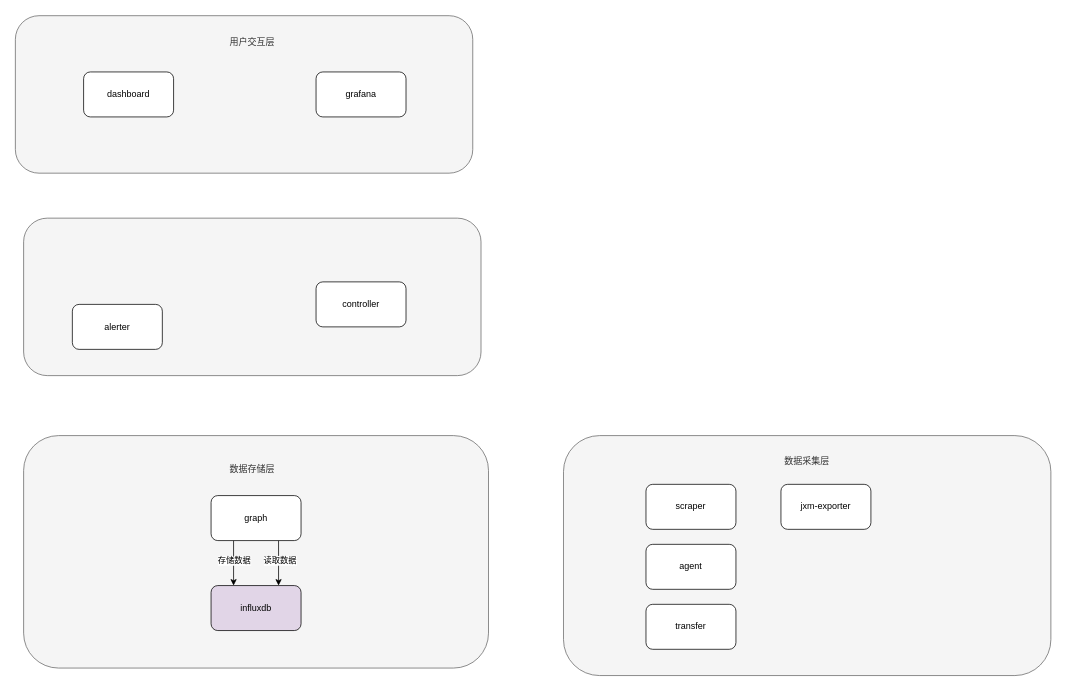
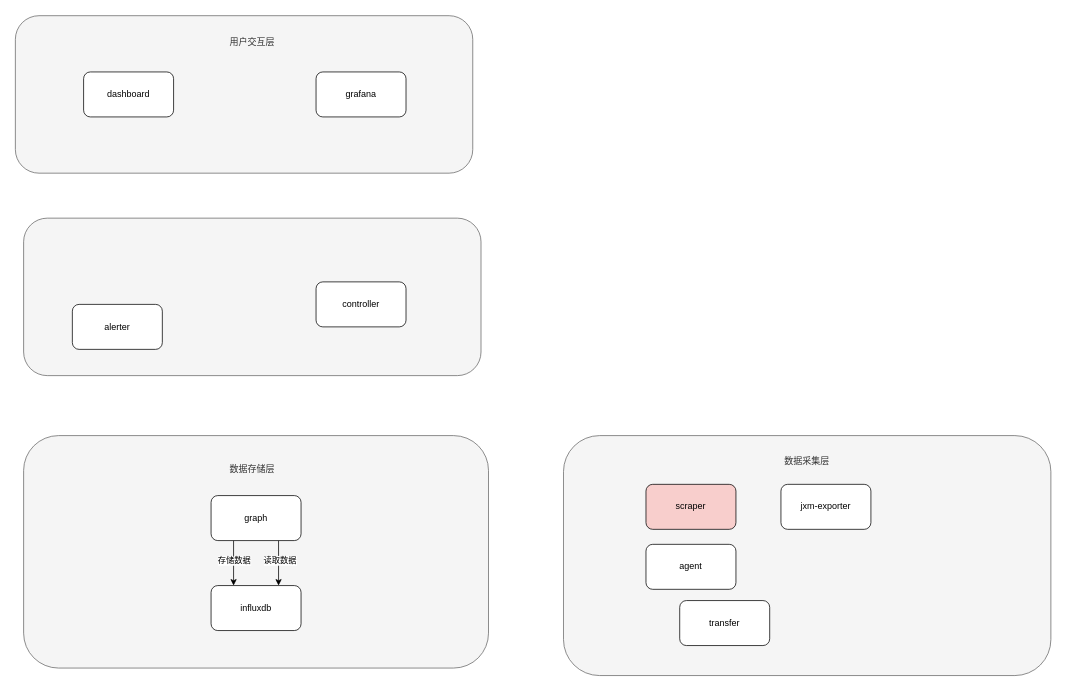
  <mxCell id="0" />
  <mxCell id="1" parent="0" />
  <mxCell id="2" value="" style="rounded=1;whiteSpace=wrap;html=1;fillColor=#f5f5f5;fontColor=#333333;strokeColor=#666666;" vertex="1" parent="1"><mxGeometry x="751" y="580" width="650" height="320" as="geometry" /></mxCell>
  <mxCell id="3" value="" style="rounded=1;whiteSpace=wrap;html=1;fillColor=#f5f5f5;fontColor=#333333;strokeColor=#666666;" vertex="1" parent="1"><mxGeometry x="31" y="580" width="620" height="310" as="geometry" /></mxCell>
  <mxCell id="4" value="" style="rounded=1;whiteSpace=wrap;html=1;fillColor=#f5f5f5;fontColor=#333333;strokeColor=#666666;" parent="1" vertex="1"><mxGeometry x="31" y="290" width="610" height="210" as="geometry" /></mxCell>
  <mxCell id="5" value="" style="edgeStyle=orthogonalEdgeStyle;rounded=0;orthogonalLoop=1;jettySize=auto;html=1;" edge="1" parent="1" source="9" target="21"><mxGeometry relative="1" as="geometry"><Array as="points"><mxPoint x="311" y="770" /><mxPoint x="311" y="770" /></Array></mxGeometry></mxCell>
  <mxCell id="6" value="存储数据" style="edgeLabel;html=1;align=center;verticalAlign=middle;resizable=0;points=[];" vertex="1" connectable="0" parent="5"><mxGeometry x="-0.133" relative="1" as="geometry"><mxPoint as="offset" /></mxGeometry></mxCell>
  <mxCell id="7" style="edgeStyle=orthogonalEdgeStyle;rounded=0;orthogonalLoop=1;jettySize=auto;html=1;exitX=0.75;exitY=1;exitDx=0;exitDy=0;entryX=0.75;entryY=0;entryDx=0;entryDy=0;" edge="1" parent="1" source="9" target="21"><mxGeometry relative="1" as="geometry" /></mxCell>
  <mxCell id="8" value="读取数据" style="edgeLabel;html=1;align=center;verticalAlign=middle;resizable=0;points=[];" vertex="1" connectable="0" parent="7"><mxGeometry x="-0.133" y="1" relative="1" as="geometry"><mxPoint as="offset" /></mxGeometry></mxCell>
  <mxCell id="9" value="graph" style="rounded=1;whiteSpace=wrap;html=1;" parent="1" vertex="1"><mxGeometry x="281" y="660" width="120" height="60" as="geometry" /></mxCell>
- <mxCell id="10" value="scraper" style="rounded=1;whiteSpace=wrap;html=1;" parent="1" vertex="1"><mxGeometry x="861" y="645" width="120" height="60" as="geometry" /></mxCell>
+ <mxCell id="10" value="scraper" style="rounded=1;whiteSpace=wrap;html=1;fillColor=#f8cecc;" parent="1" vertex="1"><mxGeometry x="861" y="645" width="120" height="60" as="geometry" /></mxCell>
  <mxCell id="11" value="agent" style="rounded=1;whiteSpace=wrap;html=1;" parent="1" vertex="1"><mxGeometry x="861" y="725" width="120" height="60" as="geometry" /></mxCell>
- <mxCell id="12" value="transfer" style="rounded=1;whiteSpace=wrap;html=1;" parent="1" vertex="1"><mxGeometry x="861" y="805" width="120" height="60" as="geometry" /></mxCell>
+ <mxCell id="12" value="transfer" style="rounded=1;whiteSpace=wrap;html=1;" parent="1" vertex="1"><mxGeometry x="906" y="800" width="120" height="60" as="geometry" /></mxCell>
  <mxCell id="13" value="alerter" style="rounded=1;whiteSpace=wrap;html=1;" parent="1" vertex="1"><mxGeometry x="96" y="405" width="120" height="60" as="geometry" /></mxCell>
  <mxCell id="14" value="controller" style="rounded=1;whiteSpace=wrap;html=1;" parent="1" vertex="1"><mxGeometry x="421" y="375" width="120" height="60" as="geometry" /></mxCell>
  <mxCell id="15" value="jxm-exporter" style="rounded=1;whiteSpace=wrap;html=1;" parent="1" vertex="1"><mxGeometry x="1041" y="645" width="120" height="60" as="geometry" /></mxCell>
  <mxCell id="16" value="" style="rounded=1;whiteSpace=wrap;html=1;fillColor=#f5f5f5;fontColor=#333333;strokeColor=#666666;" parent="1" vertex="1"><mxGeometry x="20" y="20" width="610" height="210" as="geometry" /></mxCell>
  <mxCell id="17" value="dashboard" style="rounded=1;whiteSpace=wrap;html=1;" parent="1" vertex="1"><mxGeometry x="111" y="95" width="120" height="60" as="geometry" /></mxCell>
  <mxCell id="18" value="grafana" style="rounded=1;whiteSpace=wrap;html=1;" parent="1" vertex="1"><mxGeometry x="421" y="95" width="120" height="60" as="geometry" /></mxCell>
  <mxCell id="19" value="&lt;span style=&quot;color: rgb(51, 51, 51);&quot;&gt;数据存储层&lt;/span&gt;" style="text;html=1;align=center;verticalAlign=middle;whiteSpace=wrap;rounded=0;" vertex="1" parent="1"><mxGeometry x="264" y="610" width="144" height="30" as="geometry" /></mxCell>
  <mxCell id="20" value="&lt;span style=&quot;color: rgb(51, 51, 51);&quot;&gt;用户交互层&lt;/span&gt;" style="text;html=1;align=center;verticalAlign=middle;whiteSpace=wrap;rounded=0;" vertex="1" parent="1"><mxGeometry x="264" y="40" width="144" height="30" as="geometry" /></mxCell>
- <mxCell id="21" value="influxdb" style="rounded=1;whiteSpace=wrap;html=1;fillColor=#e1d5e7;" vertex="1" parent="1"><mxGeometry x="281" y="780" width="120" height="60" as="geometry" /></mxCell>
+ <mxCell id="21" value="influxdb" style="rounded=1;whiteSpace=wrap;html=1;" vertex="1" parent="1"><mxGeometry x="281" y="780" width="120" height="60" as="geometry" /></mxCell>
  <mxCell id="22" value="&lt;span style=&quot;color: rgb(51, 51, 51);&quot;&gt;数据采集层&lt;/span&gt;" style="text;html=1;align=center;verticalAlign=middle;whiteSpace=wrap;rounded=0;" vertex="1" parent="1"><mxGeometry x="1004" y="600" width="144" height="30" as="geometry" /></mxCell>
